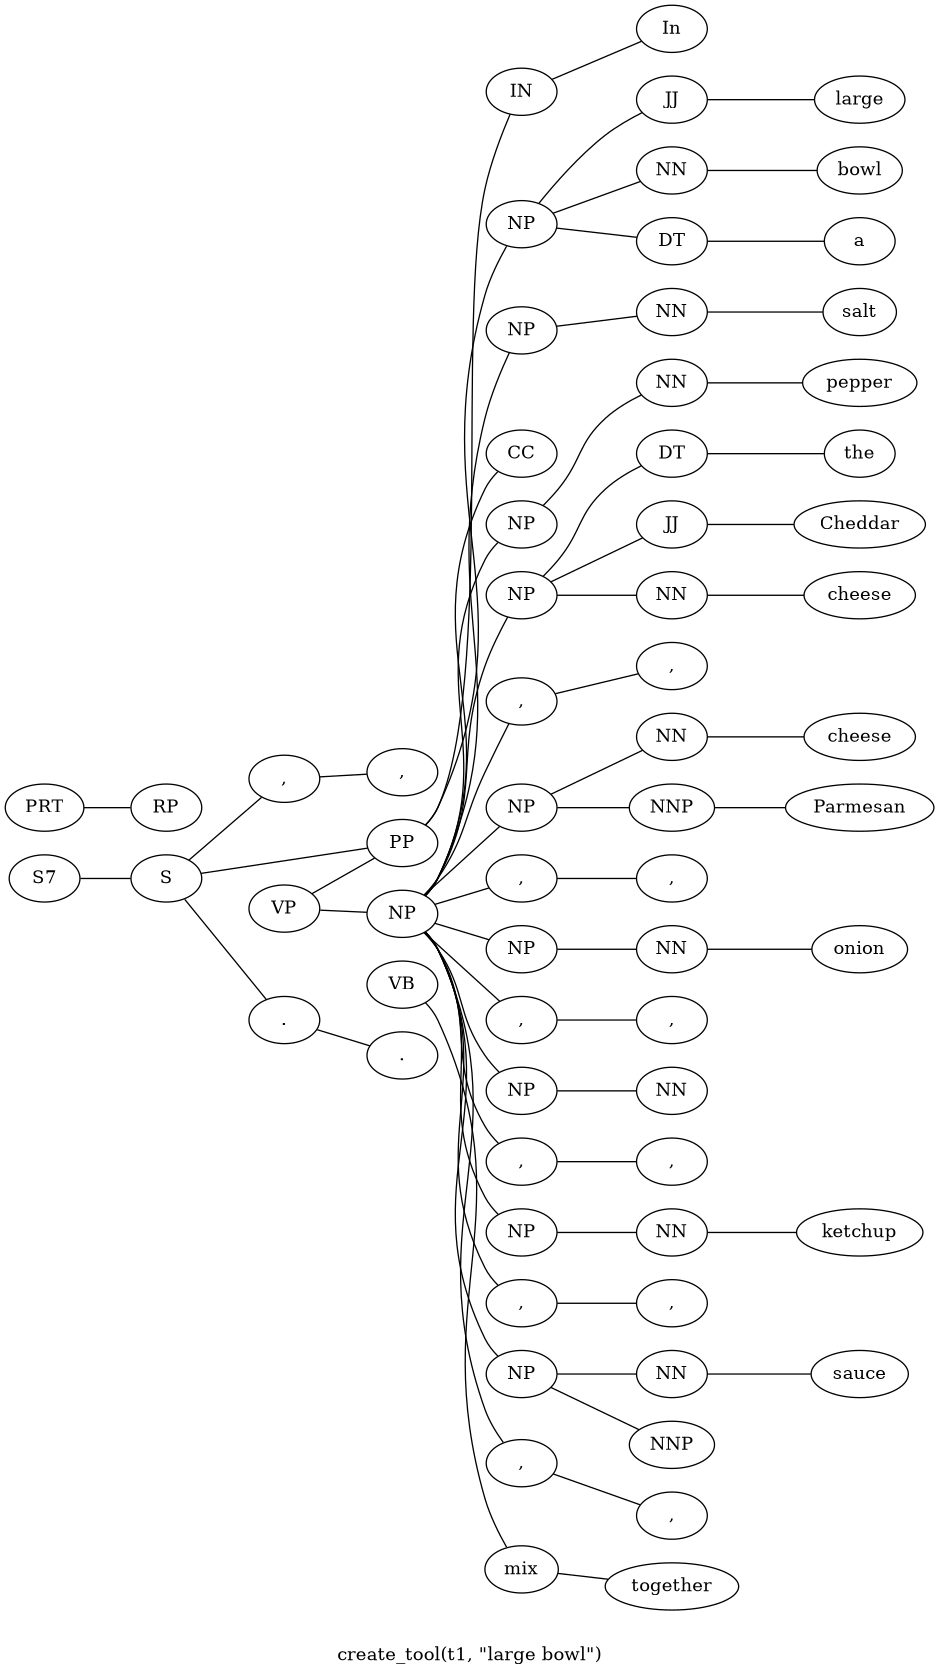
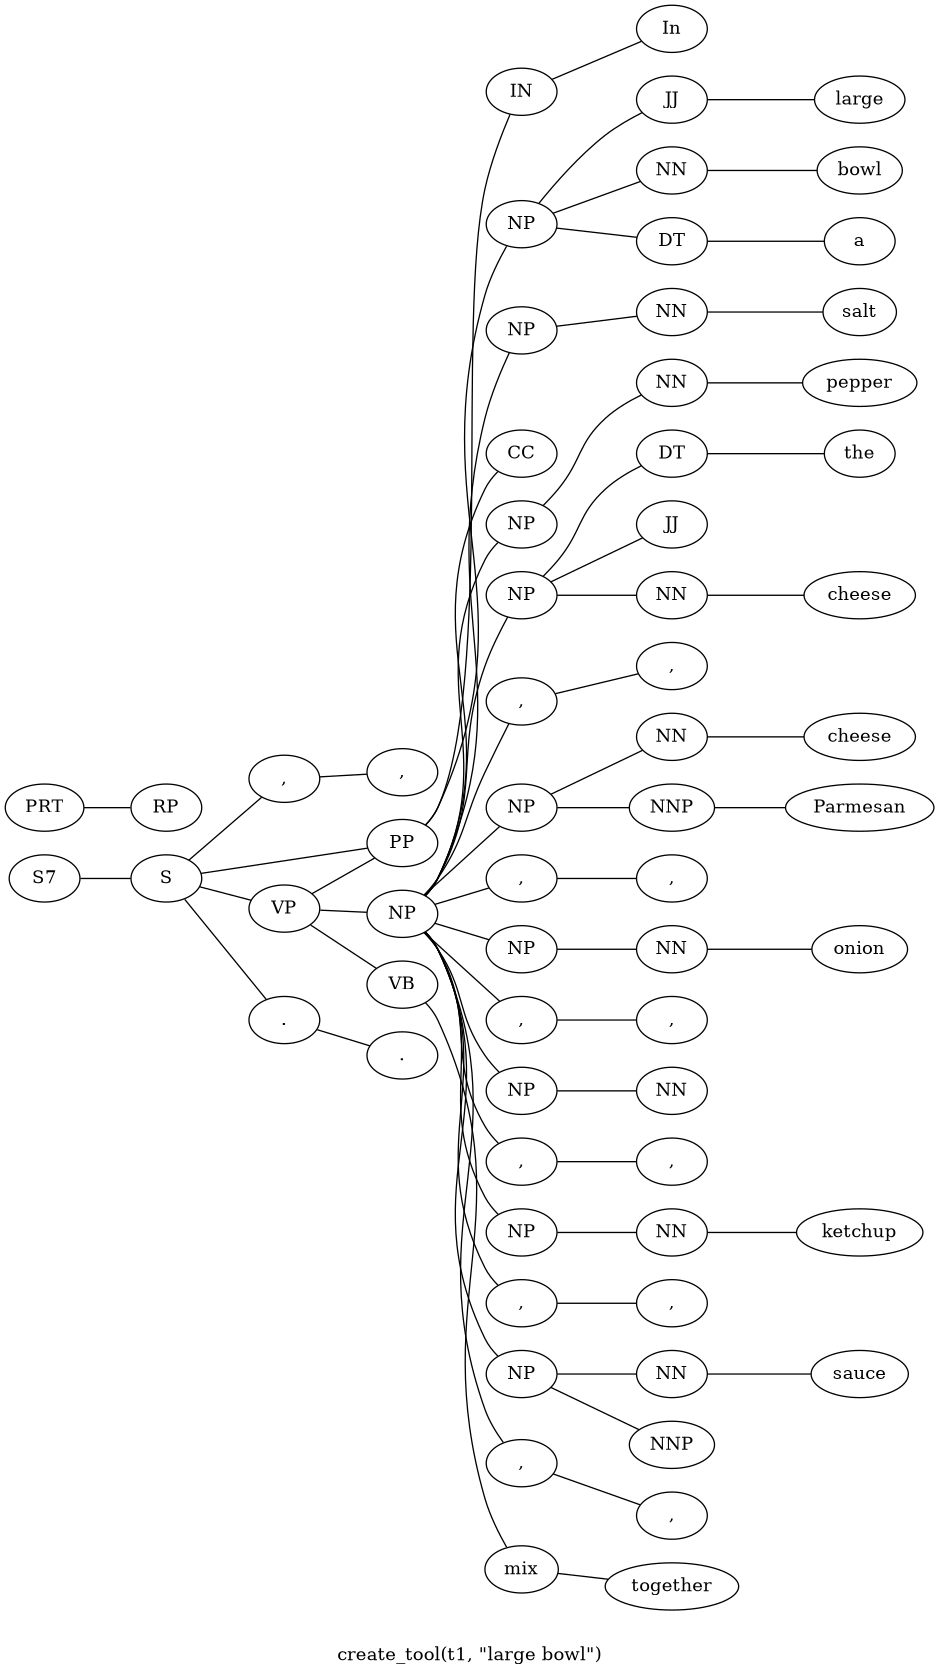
  graph {
    label="create_tool(t1, \"large bowl\")"
    rankdir=LR
    n1 [label=S7]
    n2 [label=S]
    n3 [label=PP]
    n4 [label=","]
    n5 [label=VP]
    n6 [label="."]
    n7 [label=IN]
    n8 [label=NP]
    n9 [label=","]
    n10 [label=VB]
    n11 [label=NP]
    n12 [label="."]
    n13 [label=In]
    n14 [label=DT]
    n15 [label=JJ]
    n16 [label=NN]
    n17 [label=a]
    n18 [label=large]
    n19 [label=bowl]
    n20 [label=mix]
    n21 [label=PRT]
    n22 [label=RP]
    n23 [label=NP]
    n24 [label=","]
    n25 [label=NP]
    n26 [label=","]
    n27 [label=NP]
    n28 [label=","]
    n29 [label=NP]
    n30 [label=","]
    n31 [label=NP]
    n32 [label=","]
    n33 [label=NP]
    n34 [label=","]
    n35 [label=NP]
    n36 [label=CC]
    n37 [label=NP]
    n38 [label=together]
    n39 [label=DT]
    n40 [label=JJ]
    n41 [label=NN]
    n42 [label=","]
    n43 [label=NNP]
    n44 [label=NN]
    n45 [label=","]
    n46 [label=NN]
    n47 [label=","]
    n48 [label=NN]
    n49 [label=","]
    n50 [label=NN]
    n51 [label=","]
    n52 [label=NNP]
    n53 [label=NN]
    n54 [label=","]
    n55 [label=NN]
    n56 [label=NN]
    n57 [label=the]
-   n58 [label=Cheddar]
    n59 [label=cheese]
    n60 [label=Parmesan]
    n61 [label=cheese]
    n62 [label=onion]
    n63 [label=ketchup]
    n64 [label=sauce]
    n65 [label=salt]
    n66 [label=pepper]
    n1 -- n2
    n2 -- n3
    n2 -- n4
+   n2 -- n5
    n2 -- n6
    n3 -- n7
    n3 -- n8
    n4 -- n9
    n5 -- n3
+   n5 -- n10
    n5 -- n11
    n6 -- n12
    n7 -- n13
    n8 -- n14
    n8 -- n15
    n8 -- n16
    n10 -- n20
    n11 -- n23
    n11 -- n24
    n11 -- n25
    n11 -- n26
    n11 -- n27
    n11 -- n28
    n11 -- n29
    n11 -- n30
    n11 -- n31
    n11 -- n32
    n11 -- n33
    n11 -- n34
    n11 -- n35
    n11 -- n36
    n11 -- n37
    n14 -- n17
    n15 -- n18
    n16 -- n19
    n20 -- n38
    n21 -- n22
    n23 -- n39
    n23 -- n40
    n23 -- n41
    n24 -- n42
    n25 -- n43
    n25 -- n44
    n26 -- n45
    n27 -- n46
    n28 -- n47
    n29 -- n48
    n30 -- n49
    n31 -- n50
    n32 -- n51
    n33 -- n52
    n33 -- n53
    n34 -- n54
    n35 -- n55
    n37 -- n56
    n39 -- n57
-   n40 -- n58
    n41 -- n59
    n43 -- n60
    n44 -- n61
    n46 -- n62
    n50 -- n63
    n53 -- n64
    n55 -- n65
    n56 -- n66
  }
